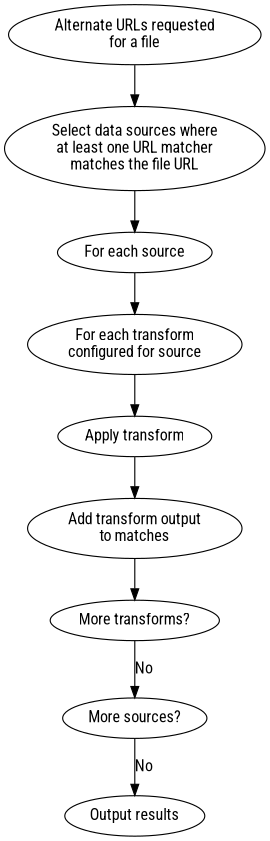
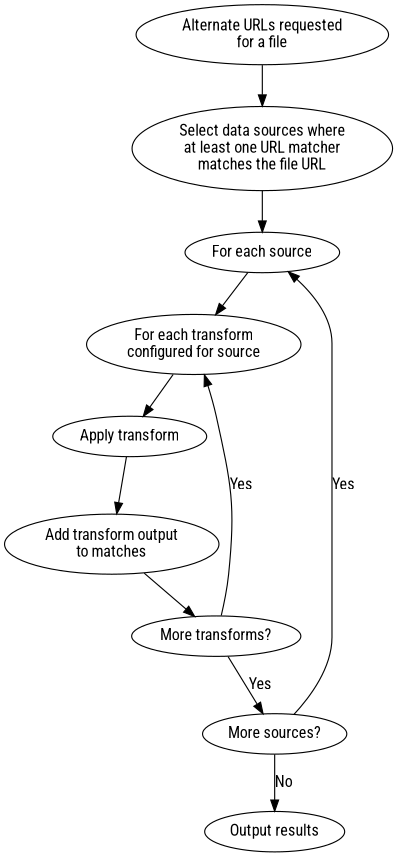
  digraph {
    fontname="Roboto Condensed"
    node [fontname="Roboto Condensed"]
    edge [fontname="Roboto Condensed"]
    n1 [label="Alternate URLs requested\nfor a file"]
    n2 [label="Select data sources where\nat least one URL matcher\nmatches the file URL"]
    n3 [label="For each source"]
    n4 [label="For each transform\nconfigured for source"]
    n5 [label="Apply transform"]
    n6 [label="Add transform output\nto matches"]
    n7 [label="More transforms?"]
    n8 [label="More sources?"]
    n9 [label="Output results"]
    n1 -> n2
    n2 -> n3
    n3 -> n4
    n4 -> n5
    n5 -> n6
    n6 -> n7
-   n7 -> n8 [label=No]
+   n7 -> n4 [label=Yes]
+   n7 -> n8 [label=Yes]
+   n8 -> n3 [label=Yes]
    n8 -> n9 [label=No]
  }
